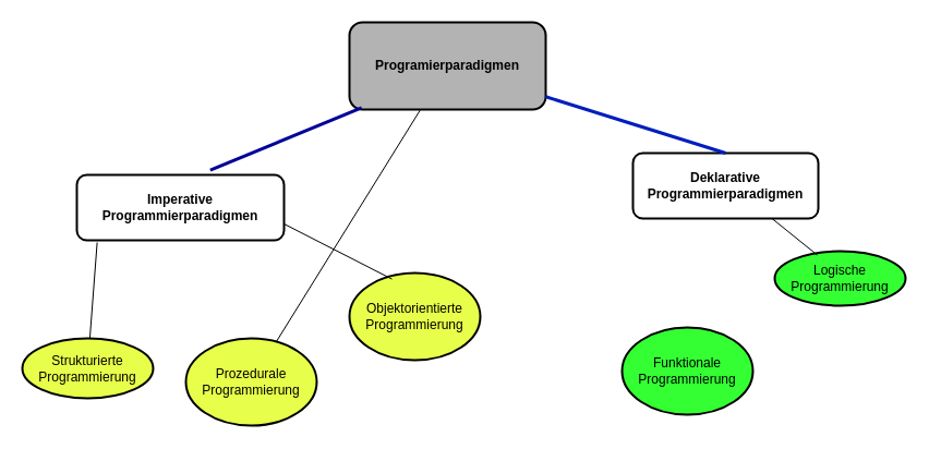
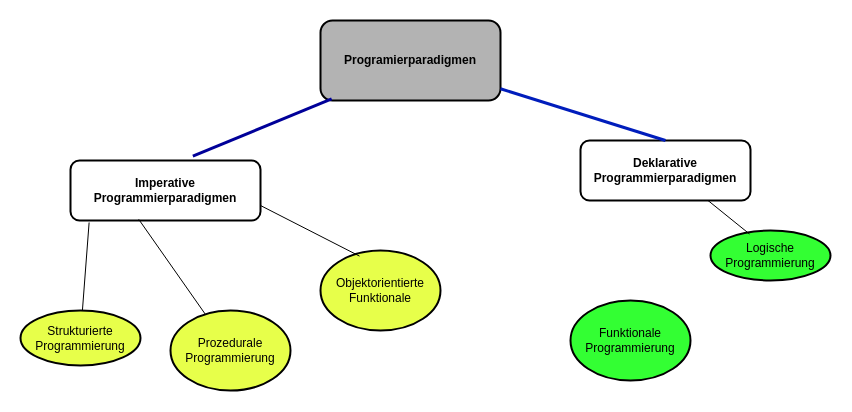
  <mxCell id="0" />
  <mxCell id="1" parent="0" />
  <mxCell id="2" value="&lt;b&gt;Programierparadigmen&lt;/b&gt;" style="rounded=1;whiteSpace=wrap;html=1;fillColor=#B3B3B3;strokeWidth=2;" parent="1" vertex="1"><mxGeometry x="320" y="20" width="180" height="80" as="geometry" /></mxCell>
  <mxCell id="3" value="&lt;b&gt;Imperative Programmierparadigmen&lt;/b&gt;" style="rounded=1;whiteSpace=wrap;html=1;strokeWidth=2;" parent="1" vertex="1"><mxGeometry x="70" y="160" width="190" height="60" as="geometry" /></mxCell>
  <mxCell id="4" value="&lt;b&gt;Deklarative Programmierparadigmen&lt;/b&gt;" style="rounded=1;whiteSpace=wrap;html=1;strokeWidth=2;" parent="1" vertex="1"><mxGeometry x="580" y="140" width="170" height="60" as="geometry" /></mxCell>
  <mxCell id="5" value="" style="endArrow=none;html=1;rounded=0;entryX=0.062;entryY=0.98;entryDx=0;entryDy=0;entryPerimeter=0;exitX=0.644;exitY=-0.073;exitDx=0;exitDy=0;exitPerimeter=0;strokeWidth=3;strokeColor=#000099;" parent="1" source="3" target="2" edge="1"><mxGeometry width="50" height="50" relative="1" as="geometry"><mxPoint x="430" y="340" as="sourcePoint" /><mxPoint x="390" y="180" as="targetPoint" /></mxGeometry></mxCell>
  <mxCell id="6" value="" style="endArrow=none;html=1;rounded=0;exitX=0.5;exitY=0;exitDx=0;exitDy=0;strokeWidth=3;fillColor=#0050ef;strokeColor=#001DBC;curved=1;" parent="1" source="4" target="2" edge="1"><mxGeometry width="50" height="50" relative="1" as="geometry"><mxPoint x="430" y="340" as="sourcePoint" /><mxPoint x="480" y="290" as="targetPoint" /></mxGeometry></mxCell>
  <mxCell id="7" value="Strukturierte Programmierung" style="ellipse;whiteSpace=wrap;html=1;strokeWidth=2;fillColor=#E7FF4A;" parent="1" vertex="1"><mxGeometry x="20" y="310" width="120" height="55" as="geometry" /></mxCell>
  <mxCell id="8" value="Prozedurale Programmierung" style="ellipse;whiteSpace=wrap;html=1;strokeWidth=2;fillColor=#E7FF4A;" parent="1" vertex="1"><mxGeometry x="170" y="310" width="120" height="80" as="geometry" /></mxCell>
- <mxCell id="9" value="Objektorientierte Programmierung" style="ellipse;whiteSpace=wrap;html=1;strokeWidth=2;fillColor=#E7FF4A;" parent="1" vertex="1"><mxGeometry x="320" y="250" width="120" height="80" as="geometry" /></mxCell>
+ <mxCell id="9" value="Objektorientierte Funktionale" style="ellipse;whiteSpace=wrap;html=1;strokeWidth=2;fillColor=#E7FF4A;" parent="1" vertex="1"><mxGeometry x="320" y="250" width="120" height="80" as="geometry" /></mxCell>
  <mxCell id="10" value="" style="endArrow=none;html=1;rounded=0;entryX=1;entryY=0.75;entryDx=0;entryDy=0;exitX=0.325;exitY=0.07;exitDx=0;exitDy=0;exitPerimeter=0;" parent="1" source="9" target="3" edge="1"><mxGeometry width="50" height="50" relative="1" as="geometry"><mxPoint x="340" y="340" as="sourcePoint" /><mxPoint x="390" y="290" as="targetPoint" /></mxGeometry></mxCell>
- <mxCell id="11" value="" style="endArrow=none;html=1;rounded=0;" parent="1" source="8" target="2" edge="1"><mxGeometry width="50" height="50" relative="1" as="geometry"><mxPoint x="340" y="340" as="sourcePoint" /><mxPoint x="390" y="290" as="targetPoint" /></mxGeometry></mxCell>
+ <mxCell id="11" value="" style="endArrow=none;html=1;rounded=0;entryX=0.359;entryY=0.98;entryDx=0;entryDy=0;entryPerimeter=0;" parent="1" source="8" target="3" edge="1"><mxGeometry width="50" height="50" relative="1" as="geometry"><mxPoint x="340" y="340" as="sourcePoint" /><mxPoint x="390" y="290" as="targetPoint" /></mxGeometry></mxCell>
  <mxCell id="12" value="" style="endArrow=none;html=1;rounded=0;entryX=0.098;entryY=1.033;entryDx=0;entryDy=0;entryPerimeter=0;" parent="1" source="7" target="3" edge="1"><mxGeometry width="50" height="50" relative="1" as="geometry"><mxPoint x="340" y="340" as="sourcePoint" /><mxPoint x="390" y="290" as="targetPoint" /></mxGeometry></mxCell>
  <mxCell id="13" value="Funktionale Programmierung" style="ellipse;whiteSpace=wrap;html=1;strokeWidth=2;fillColor=#33FF33;" parent="1" vertex="1"><mxGeometry x="570" y="300" width="120" height="80" as="geometry" /></mxCell>
  <mxCell id="14" value="Logische Programmierung" style="ellipse;whiteSpace=wrap;html=1;strokeWidth=2;fillColor=#33FF33;" parent="1" vertex="1"><mxGeometry x="710" y="230" width="120" height="50" as="geometry" /></mxCell>
  <mxCell id="15" value="" style="endArrow=none;html=1;rounded=0;entryX=0.75;entryY=1;entryDx=0;entryDy=0;exitX=0.325;exitY=0.07;exitDx=0;exitDy=0;exitPerimeter=0;" parent="1" source="14" target="4" edge="1"><mxGeometry width="50" height="50" relative="1" as="geometry"><mxPoint x="749" y="340" as="sourcePoint" /><mxPoint x="640" y="224" as="targetPoint" /></mxGeometry></mxCell>
